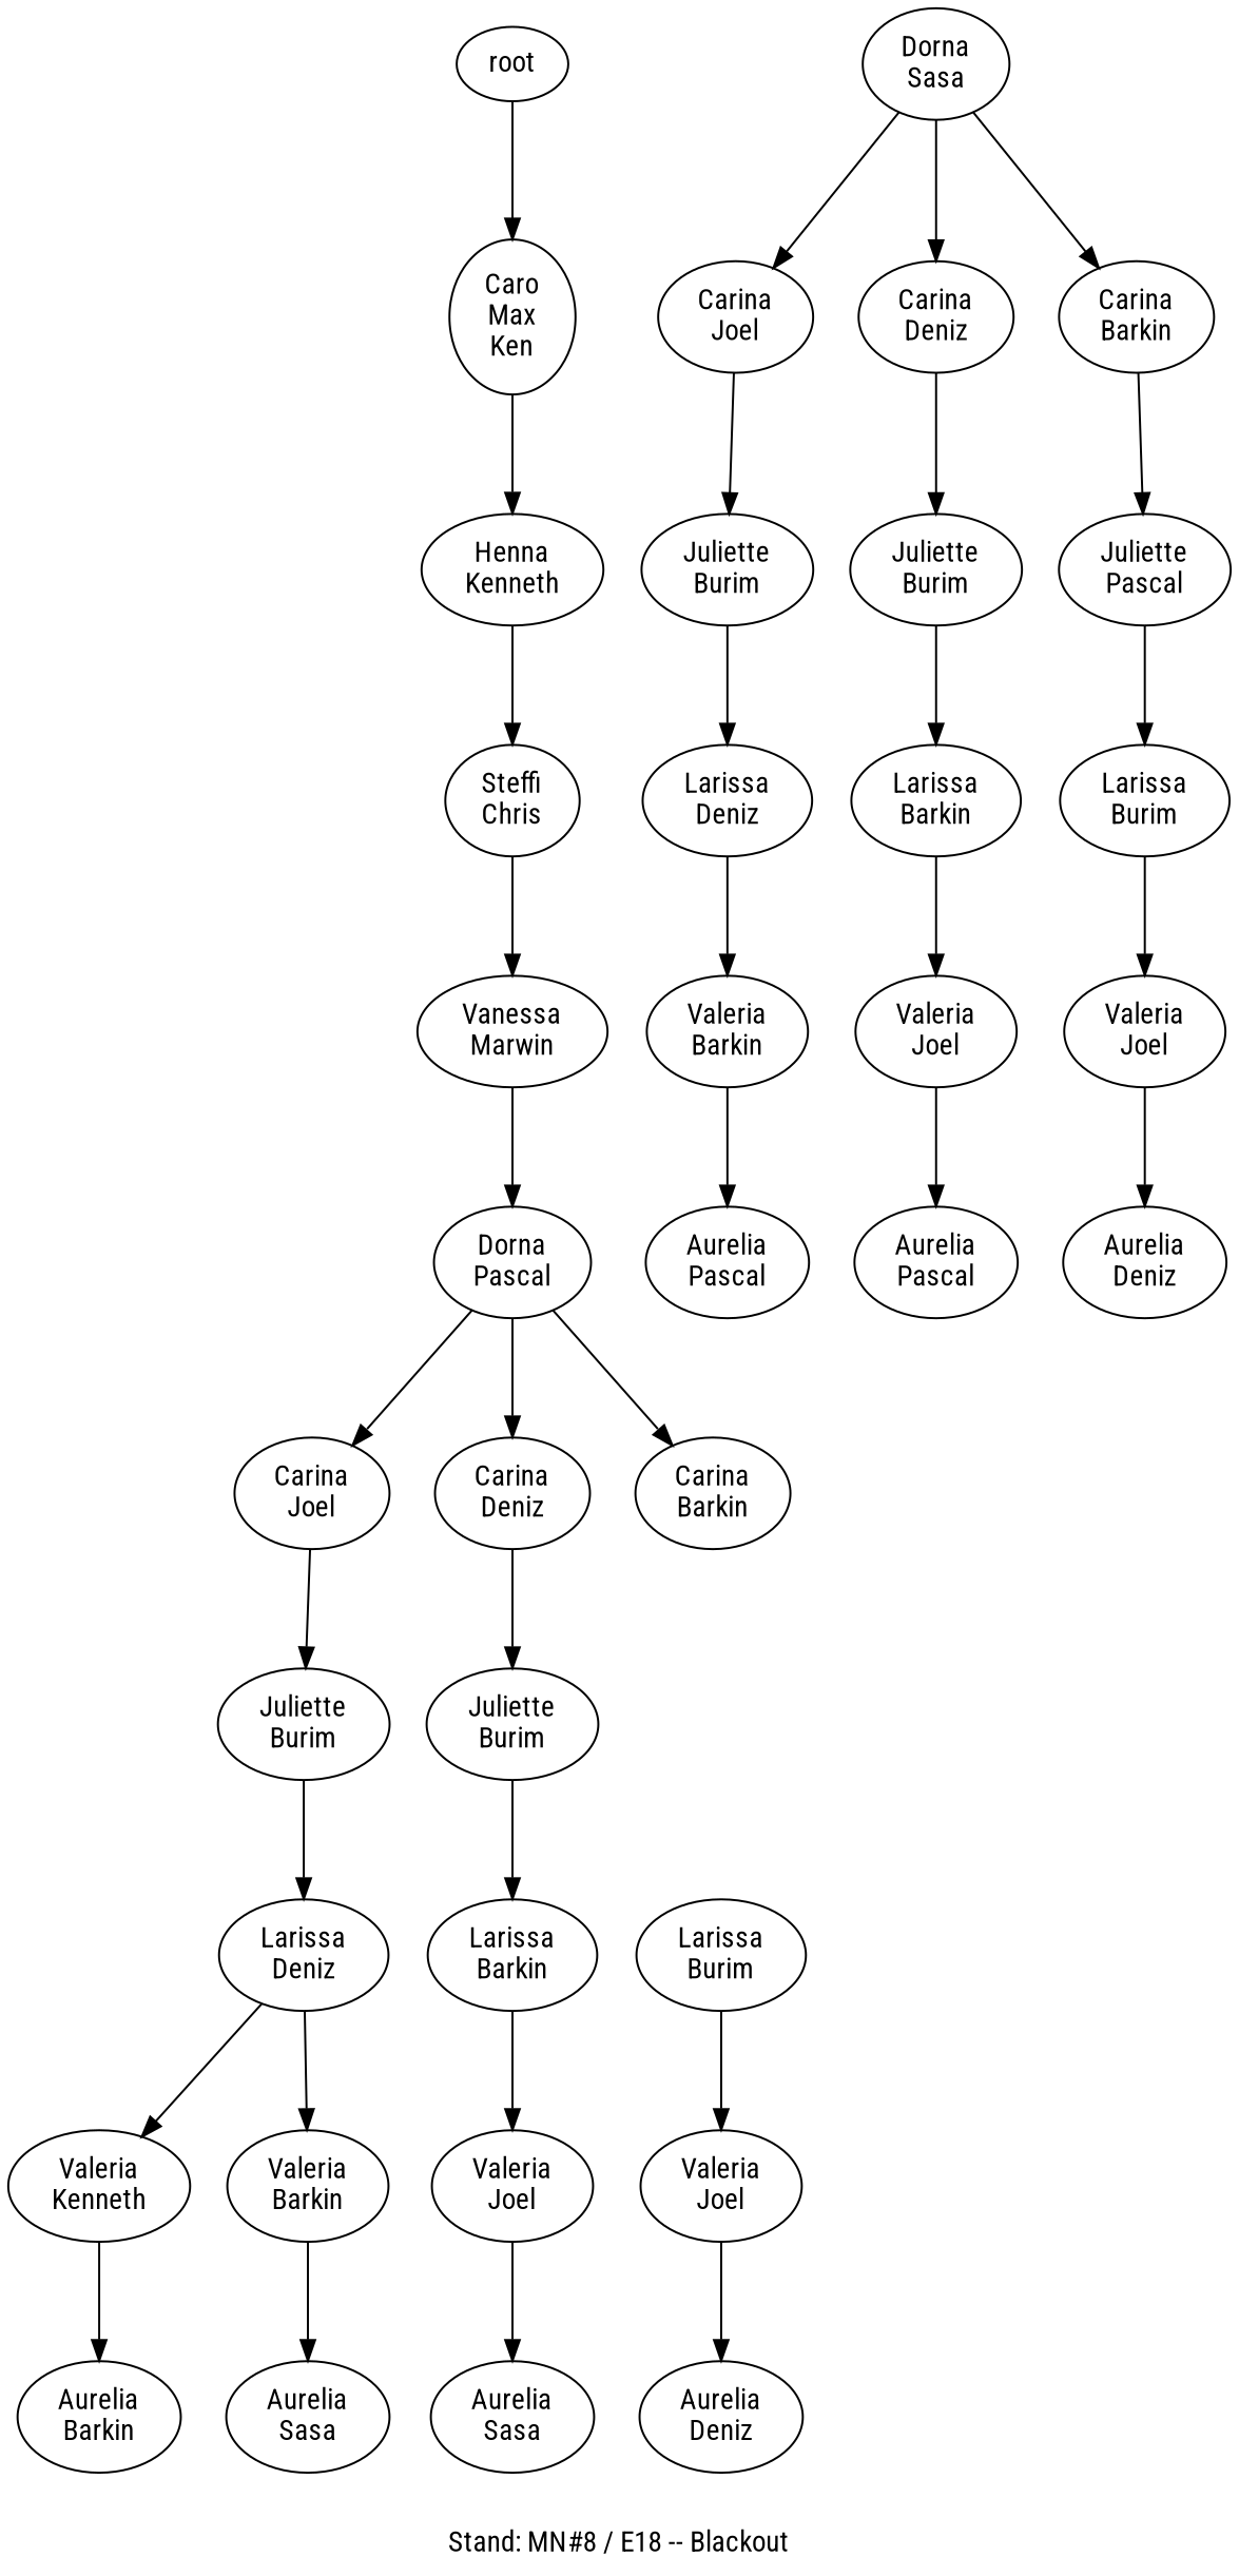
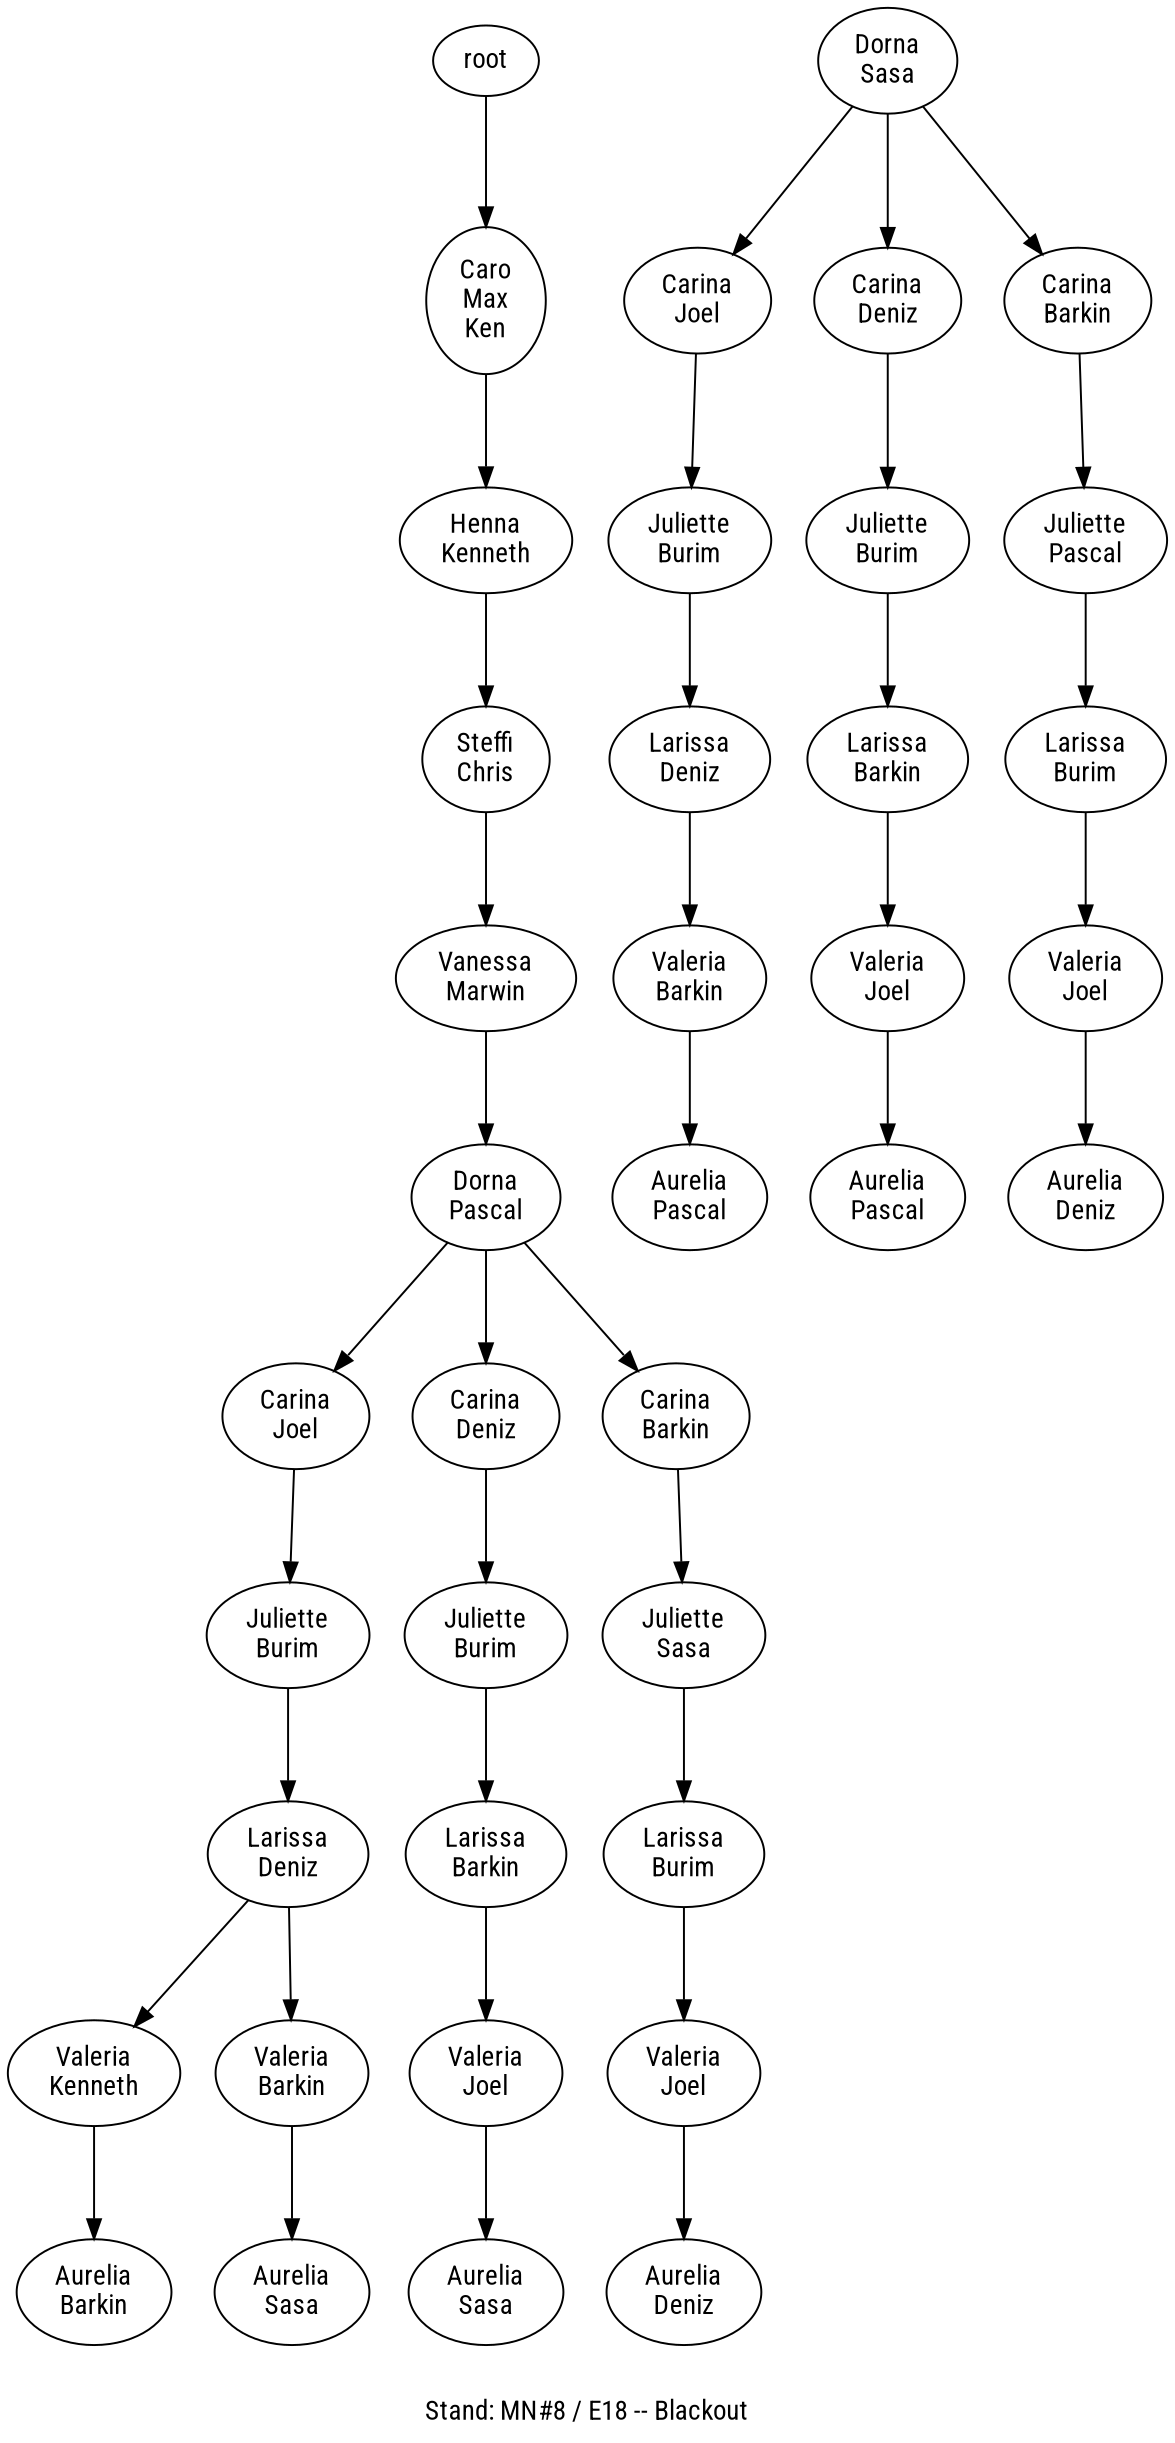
  digraph {
    fontname="Roboto Condensed"
    label="Stand: MN#8 / E18 -- Blackout"
    labelloc=b
    ranksep=0.8
    node [fontname="Roboto Condensed"]
    edge [fontname="Roboto Condensed"]
    n1 [label="Caro\nMax\nKen"]
    n2 [label="Henna\nKenneth"]
    n3 [label="Steffi\nChris"]
    root
    n5 [label="Vanessa\nMarwin"]
    n6 [label="Dorna\nPascal"]
    n7 [label="Carina\nJoel"]
    n8 [label="Carina\nDeniz"]
    n9 [label="Carina\nBarkin"]
    n10 [label="Dorna\nSasa"]
    n11 [label="Carina\nJoel"]
    n12 [label="Carina\nDeniz"]
    n13 [label="Carina\nBarkin"]
    n14 [label="Juliette\nBurim"]
    n15 [label="Juliette\nBurim"]
+   n16 [label="Juliette\nSasa"]
    n17 [label="Larissa\nDeniz"]
    n18 [label="Valeria\nKenneth"]
    n19 [label="Valeria\nBarkin"]
    n20 [label="Aurelia\nBarkin"]
    n21 [label="Aurelia\nSasa"]
    n22 [label="Juliette\nBurim"]
    n23 [label="Juliette\nBurim"]
    n24 [label="Juliette\nPascal"]
    n25 [label="Larissa\nDeniz"]
    n26 [label="Valeria\nBarkin"]
    n27 [label="Aurelia\nPascal"]
    n28 [label="Larissa\nBarkin"]
    n29 [label="Valeria\nJoel"]
    n30 [label="Aurelia\nSasa"]
    n31 [label="Larissa\nBarkin"]
    n32 [label="Valeria\nJoel"]
    n33 [label="Aurelia\nPascal"]
    n34 [label="Larissa\nBurim"]
    n35 [label="Valeria\nJoel"]
    n36 [label="Aurelia\nDeniz"]
    n37 [label="Larissa\nBurim"]
    n38 [label="Valeria\nJoel"]
    n39 [label="Aurelia\nDeniz"]
    n1 -> n2
    n2 -> n3
    n3 -> n5
    root -> n1
    n5 -> n6
    n6 -> n7
    n6 -> n8
    n6 -> n9
    n7 -> n14
    n8 -> n15
+   n9 -> n16
    n10 -> n11
    n10 -> n12
    n10 -> n13
    n11 -> n22
    n12 -> n23
    n13 -> n24
    n14 -> n17
    n15 -> n28
+   n16 -> n34
    n17 -> n18
    n17 -> n19
    n18 -> n20
    n19 -> n21
    n22 -> n25
    n23 -> n31
    n24 -> n37
    n25 -> n26
    n26 -> n27
    n28 -> n29
    n29 -> n30
    n31 -> n32
    n32 -> n33
    n34 -> n35
    n35 -> n36
    n37 -> n38
    n38 -> n39
  }
